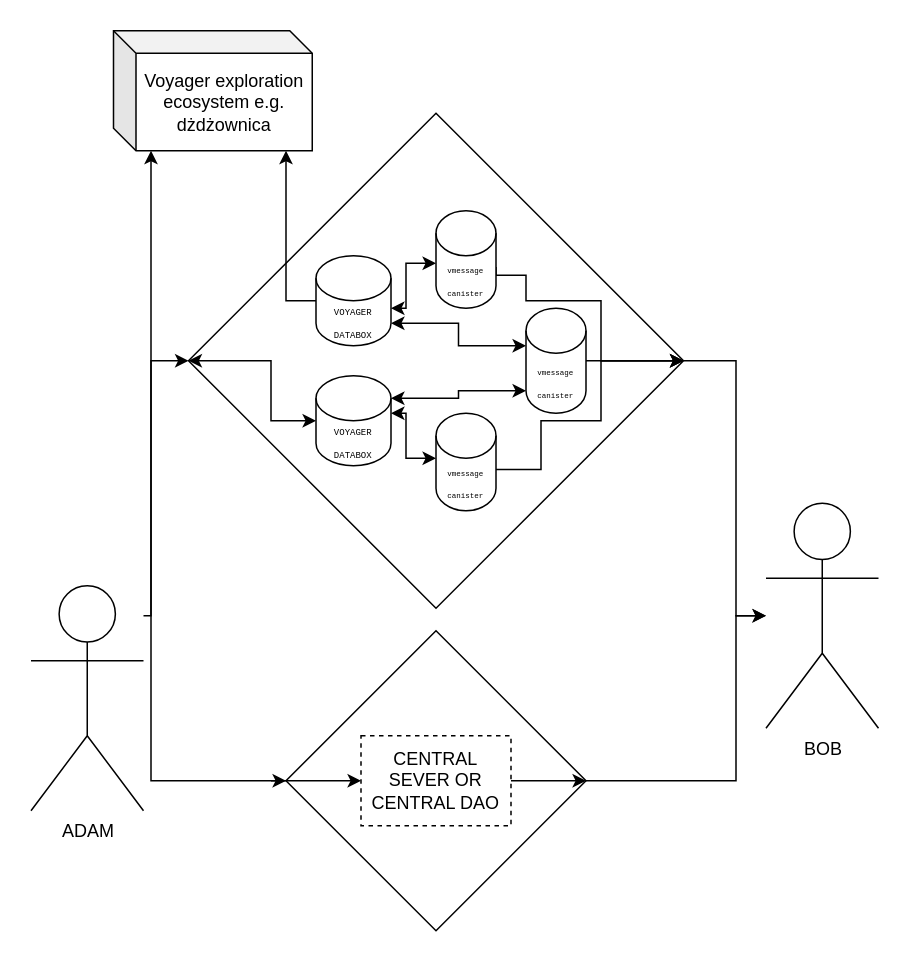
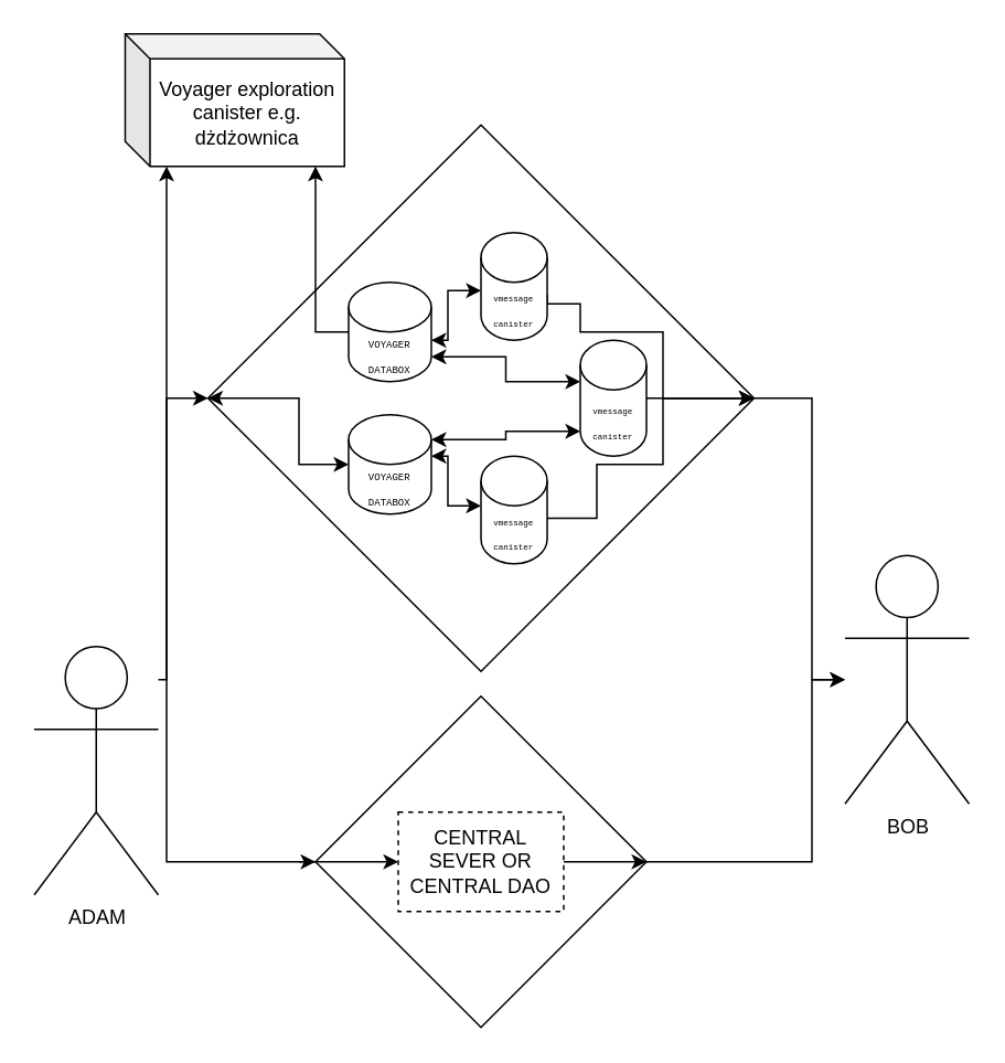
  <mxCell id="0" />
  <mxCell id="1" parent="0" />
  <mxCell id="2" style="edgeStyle=orthogonalEdgeStyle;rounded=0;orthogonalLoop=1;jettySize=auto;html=1;" edge="1" parent="1" source="3" target="9"><mxGeometry relative="1" as="geometry"><Array as="points"><mxPoint x="490" y="240" /><mxPoint x="490" y="410" /></Array></mxGeometry></mxCell>
  <mxCell id="3" value="" style="rhombus;whiteSpace=wrap;html=1;" vertex="1" parent="1"><mxGeometry x="125" y="75" width="330" height="330" as="geometry" /></mxCell>
  <mxCell id="4" style="edgeStyle=orthogonalEdgeStyle;rounded=0;orthogonalLoop=1;jettySize=auto;html=1;" edge="1" parent="1" source="5" target="9"><mxGeometry relative="1" as="geometry"><Array as="points"><mxPoint x="490" y="520" /><mxPoint x="490" y="410" /></Array></mxGeometry></mxCell>
  <mxCell id="5" value="" style="rhombus;whiteSpace=wrap;html=1;" vertex="1" parent="1"><mxGeometry x="190" y="420" width="200" height="200" as="geometry" /></mxCell>
  <mxCell id="6" style="edgeStyle=orthogonalEdgeStyle;rounded=0;orthogonalLoop=1;jettySize=auto;html=1;entryX=0;entryY=0.5;entryDx=0;entryDy=0;" edge="1" parent="1" source="8" target="3"><mxGeometry relative="1" as="geometry"><Array as="points"><mxPoint x="100" y="410" /><mxPoint x="100" y="240" /></Array></mxGeometry></mxCell>
  <mxCell id="7" style="edgeStyle=orthogonalEdgeStyle;rounded=0;orthogonalLoop=1;jettySize=auto;html=1;startArrow=classic;startFill=1;" edge="1" parent="1" source="26" target="5"><mxGeometry relative="1" as="geometry"><Array as="points"><mxPoint x="100" y="190" /><mxPoint x="100" y="520" /></Array></mxGeometry></mxCell>
  <mxCell id="8" value="ADAM" style="shape=umlActor;verticalLabelPosition=bottom;verticalAlign=top;html=1;outlineConnect=0;" vertex="1" parent="1"><mxGeometry x="20" y="390" width="75" height="150" as="geometry" /></mxCell>
  <mxCell id="9" value="BOB" style="shape=umlActor;verticalLabelPosition=bottom;verticalAlign=top;html=1;outlineConnect=0;" vertex="1" parent="1"><mxGeometry x="510" y="335" width="75" height="150" as="geometry" /></mxCell>
  <mxCell id="10" style="edgeStyle=orthogonalEdgeStyle;rounded=0;orthogonalLoop=1;jettySize=auto;html=1;entryX=1;entryY=0.5;entryDx=0;entryDy=0;" edge="1" parent="1" source="11" target="5"><mxGeometry relative="1" as="geometry"><Array as="points"><mxPoint x="350" y="520" /><mxPoint x="350" y="520" /></Array></mxGeometry></mxCell>
  <mxCell id="11" value="CENTRAL SEVER OR CENTRAL DAO" style="rounded=0;whiteSpace=wrap;html=1;dashed=1;" vertex="1" parent="1"><mxGeometry x="240" y="490" width="100" height="60" as="geometry" /></mxCell>
  <mxCell id="12" style="edgeStyle=orthogonalEdgeStyle;rounded=0;orthogonalLoop=1;jettySize=auto;html=1;endArrow=none;startFill=1;startArrow=classic;" edge="1" parent="1" source="11"><mxGeometry relative="1" as="geometry"><mxPoint x="180" y="520" as="targetPoint" /><Array as="points"><mxPoint x="230" y="520" /><mxPoint x="230" y="520" /></Array></mxGeometry></mxCell>
  <mxCell id="13" style="edgeStyle=orthogonalEdgeStyle;rounded=0;orthogonalLoop=1;jettySize=auto;html=1;entryX=1;entryY=0.5;entryDx=0;entryDy=0;exitX=1;exitY=0;exitDx=0;exitDy=37.5;exitPerimeter=0;" edge="1" parent="1" source="14" target="3"><mxGeometry relative="1" as="geometry"><Array as="points"><mxPoint x="350" y="183" /><mxPoint x="350" y="200" /><mxPoint x="400" y="200" /><mxPoint x="400" y="240" /></Array></mxGeometry></mxCell>
  <mxCell id="14" value="&lt;font face=&quot;Courier New&quot; style=&quot;font-size: 5px; line-height: 100%;&quot;&gt;vmessage canister&lt;/font&gt;" style="shape=cylinder3;whiteSpace=wrap;html=1;boundedLbl=1;backgroundOutline=1;size=15;" vertex="1" parent="1"><mxGeometry x="290" y="140" width="40" height="65" as="geometry" /></mxCell>
  <mxCell id="15" style="edgeStyle=orthogonalEdgeStyle;rounded=0;orthogonalLoop=1;jettySize=auto;html=1;entryX=1;entryY=0.5;entryDx=0;entryDy=0;exitX=1;exitY=0;exitDx=0;exitDy=37.5;exitPerimeter=0;" edge="1" parent="1" source="16" target="3"><mxGeometry relative="1" as="geometry"><Array as="points"><mxPoint x="360" y="313" /><mxPoint x="360" y="280" /><mxPoint x="400" y="280" /><mxPoint x="400" y="240" /></Array></mxGeometry></mxCell>
  <mxCell id="16" value="&lt;font face=&quot;Courier New&quot; style=&quot;font-size: 5px;&quot;&gt;vmessage canister&lt;/font&gt;" style="shape=cylinder3;whiteSpace=wrap;html=1;boundedLbl=1;backgroundOutline=1;size=15;" vertex="1" parent="1"><mxGeometry x="290" y="275" width="40" height="65" as="geometry" /></mxCell>
  <mxCell id="17" style="edgeStyle=orthogonalEdgeStyle;rounded=0;orthogonalLoop=1;jettySize=auto;html=1;entryX=1;entryY=0.5;entryDx=0;entryDy=0;" edge="1" parent="1" source="18" target="3"><mxGeometry relative="1" as="geometry"><mxPoint x="430" y="240" as="targetPoint" /><Array as="points"><mxPoint x="400" y="240" /><mxPoint x="400" y="240" /></Array></mxGeometry></mxCell>
  <mxCell id="18" value="&lt;font face=&quot;Courier New&quot; style=&quot;font-size: 5px;&quot;&gt;vmessage canister&lt;/font&gt;" style="shape=cylinder3;whiteSpace=wrap;html=1;boundedLbl=1;backgroundOutline=1;size=15;" vertex="1" parent="1"><mxGeometry x="350" y="205" width="40" height="70" as="geometry" /></mxCell>
  <mxCell id="19" style="edgeStyle=orthogonalEdgeStyle;rounded=0;orthogonalLoop=1;jettySize=auto;html=1;startArrow=classic;startFill=1;" edge="1" parent="1" source="21" target="14"><mxGeometry relative="1" as="geometry"><Array as="points"><mxPoint x="270" y="205" /><mxPoint x="270" y="175" /></Array></mxGeometry></mxCell>
  <mxCell id="20" style="edgeStyle=orthogonalEdgeStyle;rounded=0;orthogonalLoop=1;jettySize=auto;html=1;startArrow=classic;startFill=1;" edge="1" parent="1" source="21" target="18"><mxGeometry relative="1" as="geometry"><Array as="points"><mxPoint x="305" y="215" /><mxPoint x="305" y="230" /></Array></mxGeometry></mxCell>
  <mxCell id="21" value="&lt;font face=&quot;Courier New&quot; style=&quot;font-size: 6px;&quot;&gt;VOYAGER DATABOX&lt;/font&gt;" style="shape=cylinder3;whiteSpace=wrap;html=1;boundedLbl=1;backgroundOutline=1;size=15;" vertex="1" parent="1"><mxGeometry x="210" y="170" width="50" height="60" as="geometry" /></mxCell>
  <mxCell id="22" style="edgeStyle=orthogonalEdgeStyle;rounded=0;orthogonalLoop=1;jettySize=auto;html=1;startArrow=classic;startFill=1;" edge="1" parent="1" source="23" target="16"><mxGeometry relative="1" as="geometry"><Array as="points"><mxPoint x="270" y="275" /><mxPoint x="270" y="305" /></Array></mxGeometry></mxCell>
  <mxCell id="23" value="&lt;font face=&quot;Courier New&quot; style=&quot;font-size: 6px;&quot;&gt;VOYAGER DATABOX&lt;/font&gt;" style="shape=cylinder3;whiteSpace=wrap;html=1;boundedLbl=1;backgroundOutline=1;size=15;" vertex="1" parent="1"><mxGeometry x="210" y="250" width="50" height="60" as="geometry" /></mxCell>
  <mxCell id="24" style="edgeStyle=orthogonalEdgeStyle;rounded=0;orthogonalLoop=1;jettySize=auto;html=1;entryX=0;entryY=1;entryDx=0;entryDy=-15;entryPerimeter=0;startArrow=classic;startFill=1;" edge="1" parent="1" source="23" target="18"><mxGeometry relative="1" as="geometry"><Array as="points"><mxPoint x="305" y="265" /><mxPoint x="305" y="260" /></Array></mxGeometry></mxCell>
  <mxCell id="25" style="edgeStyle=orthogonalEdgeStyle;rounded=0;orthogonalLoop=1;jettySize=auto;html=1;entryX=0;entryY=0.5;entryDx=0;entryDy=0;startArrow=classic;startFill=1;" edge="1" parent="1" source="23" target="3"><mxGeometry relative="1" as="geometry"><Array as="points"><mxPoint x="180" y="280" /><mxPoint x="180" y="240" /></Array></mxGeometry></mxCell>
- <mxCell id="26" value="Voyager exploration ecosystem e.g. dżdżownica" style="shape=cube;whiteSpace=wrap;html=1;boundedLbl=1;backgroundOutline=1;darkOpacity=0.05;darkOpacity2=0.1;size=15;" vertex="1" parent="1"><mxGeometry x="75" y="20" width="132.5" height="80" as="geometry" /></mxCell>
+ <mxCell id="26" value="Voyager exploration canister e.g. dżdżownica" style="shape=cube;whiteSpace=wrap;html=1;boundedLbl=1;backgroundOutline=1;darkOpacity=0.05;darkOpacity2=0.1;size=15;" vertex="1" parent="1"><mxGeometry x="75" y="20" width="132.5" height="80" as="geometry" /></mxCell>
  <mxCell id="27" style="edgeStyle=orthogonalEdgeStyle;rounded=0;orthogonalLoop=1;jettySize=auto;html=1;entryX=0;entryY=0.5;entryDx=0;entryDy=0;entryPerimeter=0;startArrow=classic;startFill=1;endArrow=none;" edge="1" parent="1" source="26" target="21"><mxGeometry relative="1" as="geometry"><Array as="points"><mxPoint x="190" y="200" /></Array></mxGeometry></mxCell>
